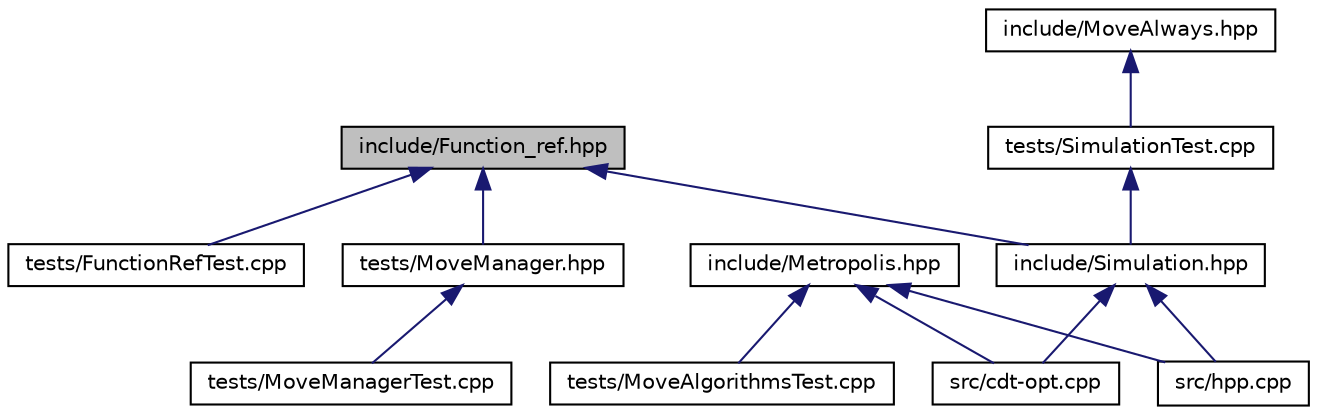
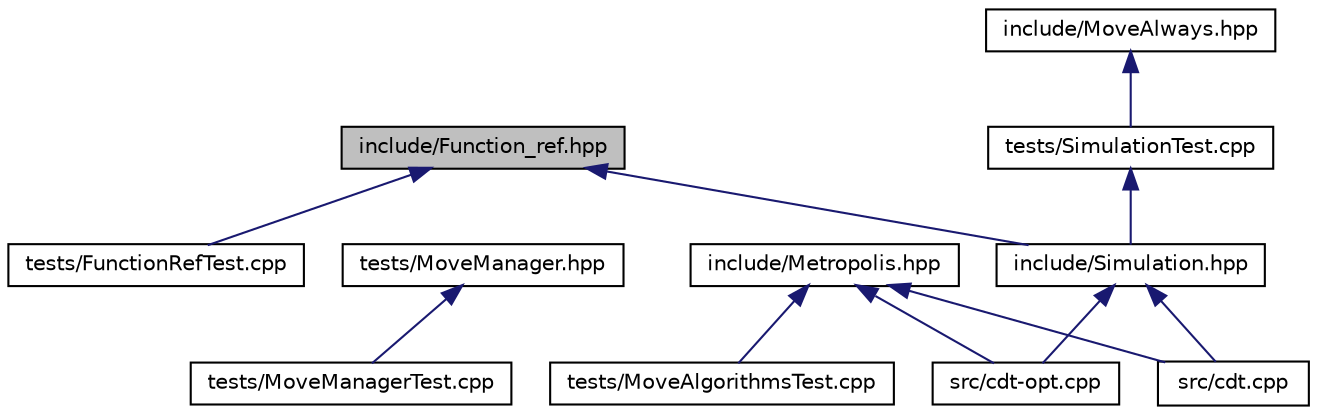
  digraph {
    node [color=black fillcolor=white fontname=Helvetica fontsize=10 shape=record style=filled]
    edge [color=midnightblue dir=back fontname=Helvetica fontsize=10 labelfontname=Helvetica labelfontsize=10 style=solid]
    n1 [fillcolor=grey75 fontcolor=black height=0.2 label="include/Function_ref.hpp" width=0.4]
    n2 [height=0.2 label="tests/MoveManager.hpp" width=0.4]
    n3 [height=0.2 label="include/Simulation.hpp" width=0.4]
    n4 [height=0.2 label="tests/FunctionRefTest.cpp" width=0.4]
    n5 [height=0.2 label="tests/MoveManagerTest.cpp" width=0.4]
    n6 [height=0.2 label="src/cdt-opt.cpp" width=0.4]
-   n7 [height=0.2 label="src/hpp.cpp" width=0.4]
+   n7 [height=0.2 label="src/cdt.cpp" width=0.4]
    n8 [height=0.2 label="include/Metropolis.hpp" width=0.4]
    n9 [height=0.2 label="tests/MoveAlgorithmsTest.cpp" width=0.4]
    n10 [height=0.2 label="include/MoveAlways.hpp" width=0.4]
    n11 [height=0.2 label="tests/SimulationTest.cpp" width=0.4]
-   n1 -> n2
    n1 -> n3
    n1 -> n4
    n2 -> n5
    n3 -> n6
    n3 -> n7
    n8 -> n6
    n8 -> n7
    n8 -> n9
    n10 -> n11
    n11 -> n3
  }
